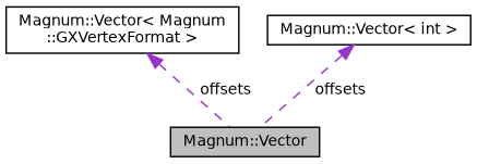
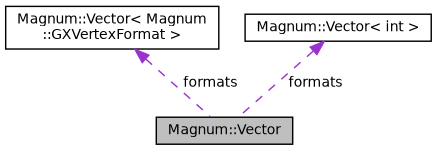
  digraph {
    node [color=black fillcolor=white fontname=Helvetica fontsize=10 shape=record style=filled]
    edge [color=darkorchid3 dir=back fontname=Helvetica fontsize=10 labelfontname=Helvetica labelfontsize=10 style=dashed]
    n1 [fillcolor=grey75 fontcolor=black height=0.2 label="Magnum::Vector" width=0.4]
    n2 [height=0.2 label="Magnum::Vector\< Magnum\l::GXVertexFormat \>" width=0.4]
    n3 [height=0.2 label="Magnum::Vector\< int \>" width=0.4]
-   n2 -> n1 [label=" offsets"]
-   n3 -> n1 [label=" offsets"]
+   n2 -> n1 [label=" formats"]
+   n3 -> n1 [label=" formats"]
  }
